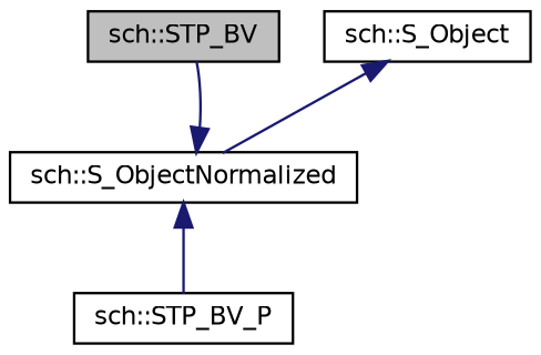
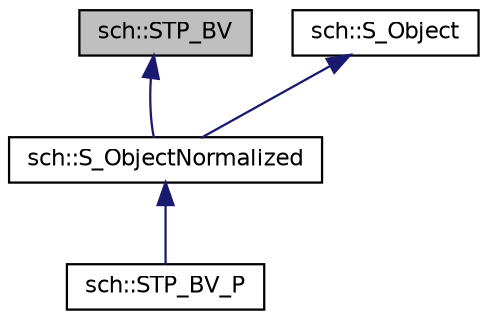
  digraph {
    node [color=black fillcolor=white fontname=Helvetica fontsize=10 shape=record style=filled]
    edge [color=midnightblue dir=back fontname=Helvetica fontsize=10 labelfontname=Helvetica labelfontsize=10 style=solid]
    n1 [fillcolor=grey75 fontcolor=black height=0.2 label="sch::STP_BV" width=0.4]
    n2 [height=0.2 label="sch::STP_BV_P" width=0.4]
    n3 [height=0.2 label="sch::S_ObjectNormalized" width=0.4]
    n4 [height=0.2 label="sch::S_Object" width=0.4]
-   n3 -> n1
+   n1 -> n3
    n3 -> n2
    n4 -> n3
  }
